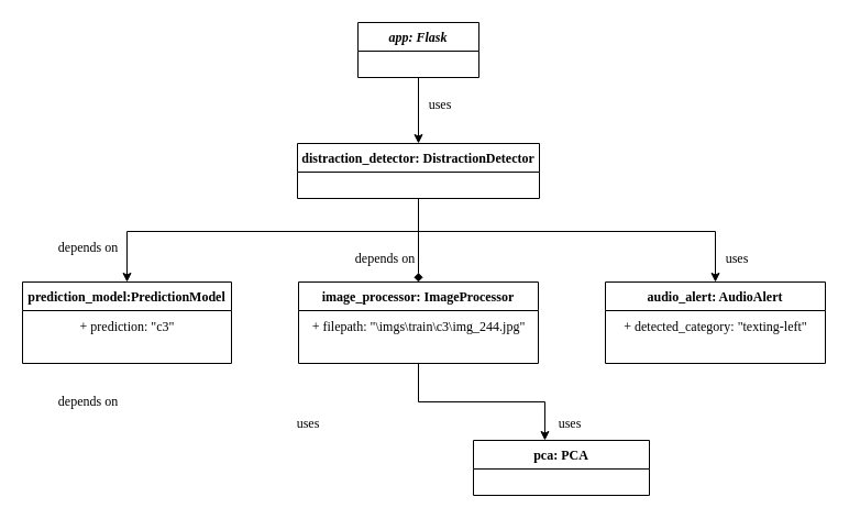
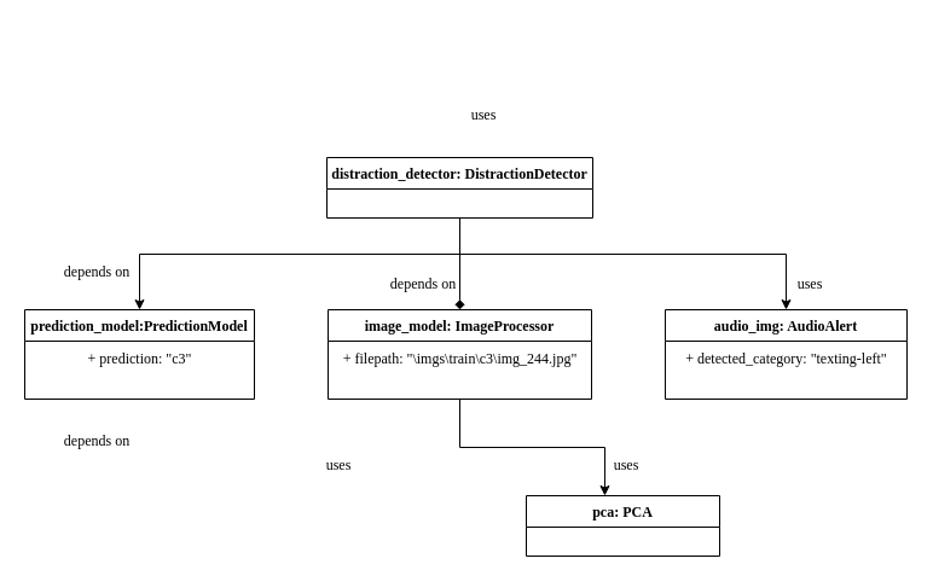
  <mxCell id="0" />
  <mxCell id="1" parent="0" />
- <mxCell id="2" style="edgeStyle=orthogonalEdgeStyle;rounded=0;orthogonalLoop=1;jettySize=auto;html=1;exitX=0.5;exitY=1;exitDx=0;exitDy=0;entryX=0.5;entryY=0;entryDx=0;entryDy=0;fontFamily=Times New Roman;" edge="1" parent="1" source="3" target="7"><mxGeometry relative="1" as="geometry" /></mxCell>
- <mxCell id="3" value="app: Flask" style="swimlane;fontStyle=3;align=center;verticalAlign=top;childLayout=stackLayout;horizontal=1;startSize=26;horizontalStack=0;resizeParent=1;resizeLast=0;collapsible=1;marginBottom=0;rounded=0;shadow=0;strokeWidth=1;fontFamily=Times New Roman;" parent="1" vertex="1"><mxGeometry x="325" y="20" width="110" height="50" as="geometry"><mxRectangle x="230" y="140" width="160" height="26" as="alternateBounds" /></mxGeometry></mxCell>
  <mxCell id="4" style="edgeStyle=orthogonalEdgeStyle;rounded=0;orthogonalLoop=1;jettySize=auto;html=1;fontFamily=Times New Roman;endArrow=diamond;" edge="1" parent="1" source="7" target="10"><mxGeometry relative="1" as="geometry" /></mxCell>
  <mxCell id="5" style="edgeStyle=orthogonalEdgeStyle;rounded=0;orthogonalLoop=1;jettySize=auto;html=1;entryX=0.5;entryY=0;entryDx=0;entryDy=0;fontFamily=Times New Roman;" edge="1" parent="1" target="8"><mxGeometry relative="1" as="geometry"><mxPoint x="380" y="218" as="sourcePoint" /><Array as="points"><mxPoint x="380" y="210" /><mxPoint x="115" y="210" /></Array></mxGeometry></mxCell>
  <mxCell id="6" style="edgeStyle=orthogonalEdgeStyle;rounded=0;orthogonalLoop=1;jettySize=auto;html=1;fontFamily=Times New Roman;" edge="1" parent="1" target="12"><mxGeometry relative="1" as="geometry"><mxPoint x="380" y="220" as="sourcePoint" /><Array as="points"><mxPoint x="380" y="210" /><mxPoint x="650" y="210" /></Array></mxGeometry></mxCell>
  <mxCell id="7" value="distraction_detector: DistractionDetector" style="swimlane;fontStyle=1;align=center;verticalAlign=top;childLayout=stackLayout;horizontal=1;startSize=26;horizontalStack=0;resizeParent=1;resizeLast=0;collapsible=1;marginBottom=0;rounded=0;shadow=0;strokeWidth=1;fontFamily=Times New Roman;" parent="1" vertex="1"><mxGeometry x="270" y="130" width="220" height="50" as="geometry"><mxRectangle x="130" y="380" width="160" height="26" as="alternateBounds" /></mxGeometry></mxCell>
  <mxCell id="8" value="prediction_model:PredictionModel" style="swimlane;fontStyle=1;align=center;verticalAlign=top;childLayout=stackLayout;horizontal=1;startSize=26;horizontalStack=0;resizeParent=1;resizeLast=0;collapsible=1;marginBottom=0;rounded=0;shadow=0;strokeWidth=1;fontFamily=Times New Roman;" parent="1" vertex="1"><mxGeometry x="20" y="256" width="190" height="74" as="geometry"><mxRectangle x="340" y="380" width="170" height="26" as="alternateBounds" /></mxGeometry></mxCell>
  <mxCell id="9" value="+ prediction: &quot;c3&quot;" style="text;html=1;align=center;verticalAlign=middle;resizable=0;points=[];autosize=1;strokeColor=none;fillColor=none;fontFamily=Times New Roman;" vertex="1" parent="8"><mxGeometry y="26" width="190" height="30" as="geometry" /></mxCell>
- <mxCell id="10" value="image_processor: ImageProcessor" style="swimlane;fontStyle=1;align=center;verticalAlign=top;childLayout=stackLayout;horizontal=1;startSize=26;horizontalStack=0;resizeParent=1;resizeLast=0;collapsible=1;marginBottom=0;rounded=0;shadow=0;strokeWidth=1;fontFamily=Times New Roman;" vertex="1" parent="1"><mxGeometry x="271" y="256" width="218" height="74" as="geometry"><mxRectangle x="340" y="380" width="170" height="26" as="alternateBounds" /></mxGeometry></mxCell>
+ <mxCell id="10" value="image_model: ImageProcessor" style="swimlane;fontStyle=1;align=center;verticalAlign=top;childLayout=stackLayout;horizontal=1;startSize=26;horizontalStack=0;resizeParent=1;resizeLast=0;collapsible=1;marginBottom=0;rounded=0;shadow=0;strokeWidth=1;fontFamily=Times New Roman;" vertex="1" parent="1"><mxGeometry x="271" y="256" width="218" height="74" as="geometry"><mxRectangle x="340" y="380" width="170" height="26" as="alternateBounds" /></mxGeometry></mxCell>
  <mxCell id="11" value="+ filepath: &quot;\imgs\train\c3\img_244.jpg&quot;" style="text;html=1;align=center;verticalAlign=middle;resizable=0;points=[];autosize=1;strokeColor=none;fillColor=none;fontFamily=Times New Roman;" vertex="1" parent="10"><mxGeometry y="26" width="218" height="30" as="geometry" /></mxCell>
- <mxCell id="12" value="audio_alert: AudioAlert" style="swimlane;fontStyle=1;align=center;verticalAlign=top;childLayout=stackLayout;horizontal=1;startSize=26;horizontalStack=0;resizeParent=1;resizeLast=0;collapsible=1;marginBottom=0;rounded=0;shadow=0;strokeWidth=1;fontFamily=Times New Roman;" vertex="1" parent="1"><mxGeometry x="550" y="256" width="200" height="74" as="geometry"><mxRectangle x="340" y="380" width="170" height="26" as="alternateBounds" /></mxGeometry></mxCell>
+ <mxCell id="12" value="audio_img: AudioAlert" style="swimlane;fontStyle=1;align=center;verticalAlign=top;childLayout=stackLayout;horizontal=1;startSize=26;horizontalStack=0;resizeParent=1;resizeLast=0;collapsible=1;marginBottom=0;rounded=0;shadow=0;strokeWidth=1;fontFamily=Times New Roman;" vertex="1" parent="1"><mxGeometry x="550" y="256" width="200" height="74" as="geometry"><mxRectangle x="340" y="380" width="170" height="26" as="alternateBounds" /></mxGeometry></mxCell>
  <mxCell id="13" value="+ detected_category: &quot;texting-left&quot;" style="text;html=1;align=center;verticalAlign=middle;resizable=0;points=[];autosize=1;strokeColor=none;fillColor=none;fontFamily=Times New Roman;" vertex="1" parent="12"><mxGeometry y="26" width="200" height="30" as="geometry" /></mxCell>
- <mxCell id="14" value="pca: PCA" style="swimlane;fontStyle=1;align=center;verticalAlign=top;childLayout=stackLayout;horizontal=1;startSize=26;horizontalStack=0;resizeParent=1;resizeLast=0;collapsible=1;marginBottom=0;rounded=0;shadow=0;strokeWidth=1;fontFamily=Times New Roman;" vertex="1" parent="1"><mxGeometry x="430" y="400" width="160" height="50" as="geometry"><mxRectangle x="340" y="380" width="170" height="26" as="alternateBounds" /></mxGeometry></mxCell>
+ <mxCell id="14" value="pca: PCA" style="swimlane;fontStyle=1;align=center;verticalAlign=top;childLayout=stackLayout;horizontal=1;startSize=26;horizontalStack=0;resizeParent=1;resizeLast=0;collapsible=1;marginBottom=0;rounded=0;shadow=0;strokeWidth=1;fontFamily=Times New Roman;" vertex="1" parent="1"><mxGeometry x="435" y="410" width="160" height="50" as="geometry"><mxRectangle x="340" y="380" width="170" height="26" as="alternateBounds" /></mxGeometry></mxCell>
  <mxCell id="15" style="edgeStyle=orthogonalEdgeStyle;rounded=0;orthogonalLoop=1;jettySize=auto;html=1;entryX=0.406;entryY=0;entryDx=0;entryDy=0;entryPerimeter=0;fontFamily=Times New Roman;" edge="1" parent="1" source="10" target="14"><mxGeometry relative="1" as="geometry" /></mxCell>
  <mxCell id="16" value="uses" style="text;html=1;align=center;verticalAlign=middle;whiteSpace=wrap;rounded=0;fontFamily=Times New Roman;" vertex="1" parent="1"><mxGeometry x="370" y="80" width="60" height="30" as="geometry" /></mxCell>
  <mxCell id="17" value="depends on" style="text;html=1;align=center;verticalAlign=middle;whiteSpace=wrap;rounded=0;fontFamily=Times New Roman;" vertex="1" parent="1"><mxGeometry x="50" y="210" width="60" height="30" as="geometry" /></mxCell>
  <mxCell id="18" value="depends on" style="text;html=1;align=center;verticalAlign=middle;whiteSpace=wrap;rounded=0;fontFamily=Times New Roman;" vertex="1" parent="1"><mxGeometry x="320" y="220" width="60" height="30" as="geometry" /></mxCell>
  <mxCell id="19" value="uses" style="text;html=1;align=center;verticalAlign=middle;whiteSpace=wrap;rounded=0;fontFamily=Times New Roman;" vertex="1" parent="1"><mxGeometry x="640" y="220" width="60" height="30" as="geometry" /></mxCell>
  <mxCell id="20" value="depends on" style="text;html=1;align=center;verticalAlign=middle;whiteSpace=wrap;rounded=0;fontFamily=Times New Roman;" vertex="1" parent="1"><mxGeometry x="50" y="350" width="60" height="30" as="geometry" /></mxCell>
  <mxCell id="21" value="uses" style="text;html=1;align=center;verticalAlign=middle;whiteSpace=wrap;rounded=0;fontFamily=Times New Roman;" vertex="1" parent="1"><mxGeometry x="250" y="370" width="60" height="30" as="geometry" /></mxCell>
  <mxCell id="22" value="uses" style="text;html=1;align=center;verticalAlign=middle;whiteSpace=wrap;rounded=0;fontFamily=Times New Roman;" vertex="1" parent="1"><mxGeometry x="487.5" y="370" width="60" height="30" as="geometry" /></mxCell>
